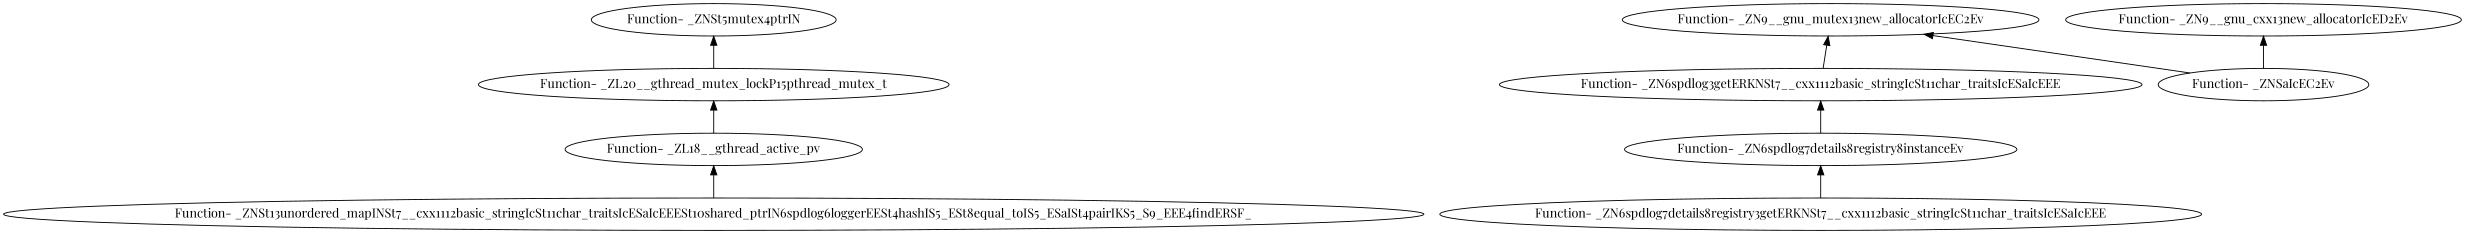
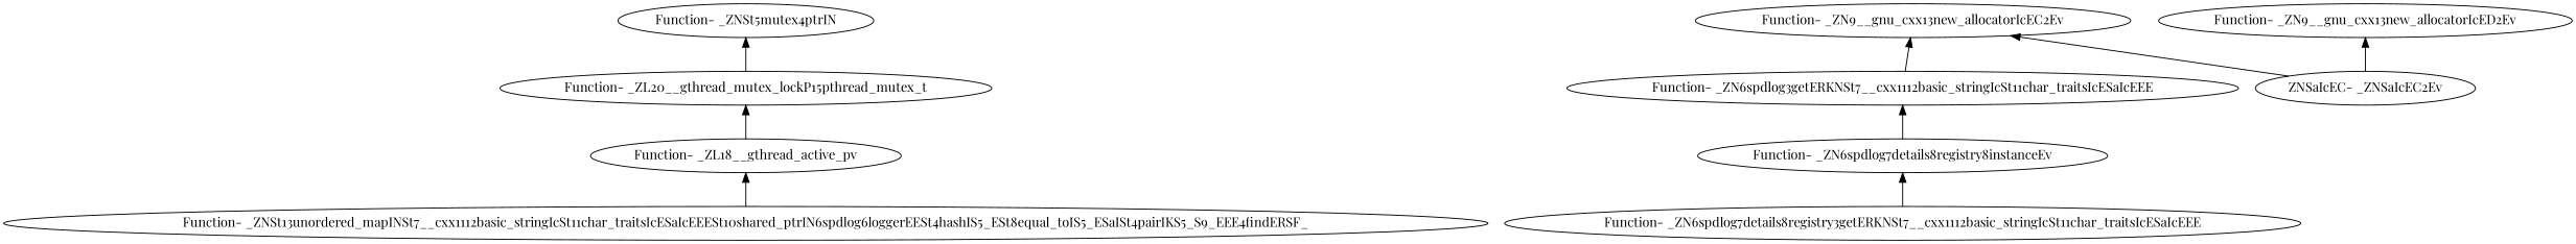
  digraph {
    fontname="Playfair Display"
    node [fontname="Playfair Display"]
    edge [dir=back fontname="Playfair Display"]
    "Function- _ZL18__gthread_active_pv"
    "Function- _ZNSt13unordered_mapINSt7__cxx1112basic_stringIcSt11char_traitsIcESaIcEEESt10shared_ptrIN6spdlog6loggerEESt4hashIS5_ESt8equal_toIS5_ESaISt4pairIKS5_S9_EEE4findERSF_"
    "Function- _ZL20__gthread_mutex_lockP15pthread_mutex_t"
    n4 [label="Function- _ZNSt5mutex4ptrIN"]
    "Function- _ZN6spdlog7details8registry8instanceEv"
    "Function- _ZN6spdlog7details8registry3getERKNSt7__cxx1112basic_stringIcSt11char_traitsIcESaIcEEE"
    "Function- _ZN6spdlog3getERKNSt7__cxx1112basic_stringIcSt11char_traitsIcESaIcEEE"
-   "Function- _ZN9__gnu_cxx13new_allocatorIcEC2Ev" [label="Function- _ZN9__gnu_mutex13new_allocatorIcEC2Ev"]
-   "Function- _ZNSaIcEC2Ev"
+   "Function- _ZN9__gnu_cxx13new_allocatorIcEC2Ev"
+   "Function- _ZNSaIcEC2Ev" [label="ZNSaIcEC- _ZNSaIcEC2Ev"]
    "Function- _ZN9__gnu_cxx13new_allocatorIcED2Ev"
    "Function- _ZL18__gthread_active_pv" -> "Function- _ZNSt13unordered_mapINSt7__cxx1112basic_stringIcSt11char_traitsIcESaIcEEESt10shared_ptrIN6spdlog6loggerEESt4hashIS5_ESt8equal_toIS5_ESaISt4pairIKS5_S9_EEE4findERSF_"
    "Function- _ZL20__gthread_mutex_lockP15pthread_mutex_t" -> "Function- _ZL18__gthread_active_pv"
    n4 -> "Function- _ZL20__gthread_mutex_lockP15pthread_mutex_t"
    "Function- _ZN6spdlog7details8registry8instanceEv" -> "Function- _ZN6spdlog7details8registry3getERKNSt7__cxx1112basic_stringIcSt11char_traitsIcESaIcEEE"
    "Function- _ZN6spdlog3getERKNSt7__cxx1112basic_stringIcSt11char_traitsIcESaIcEEE" -> "Function- _ZN6spdlog7details8registry8instanceEv"
    "Function- _ZN9__gnu_cxx13new_allocatorIcEC2Ev" -> "Function- _ZN6spdlog3getERKNSt7__cxx1112basic_stringIcSt11char_traitsIcESaIcEEE"
    "Function- _ZN9__gnu_cxx13new_allocatorIcEC2Ev" -> "Function- _ZNSaIcEC2Ev"
    "Function- _ZN9__gnu_cxx13new_allocatorIcED2Ev" -> "Function- _ZNSaIcEC2Ev"
  }
